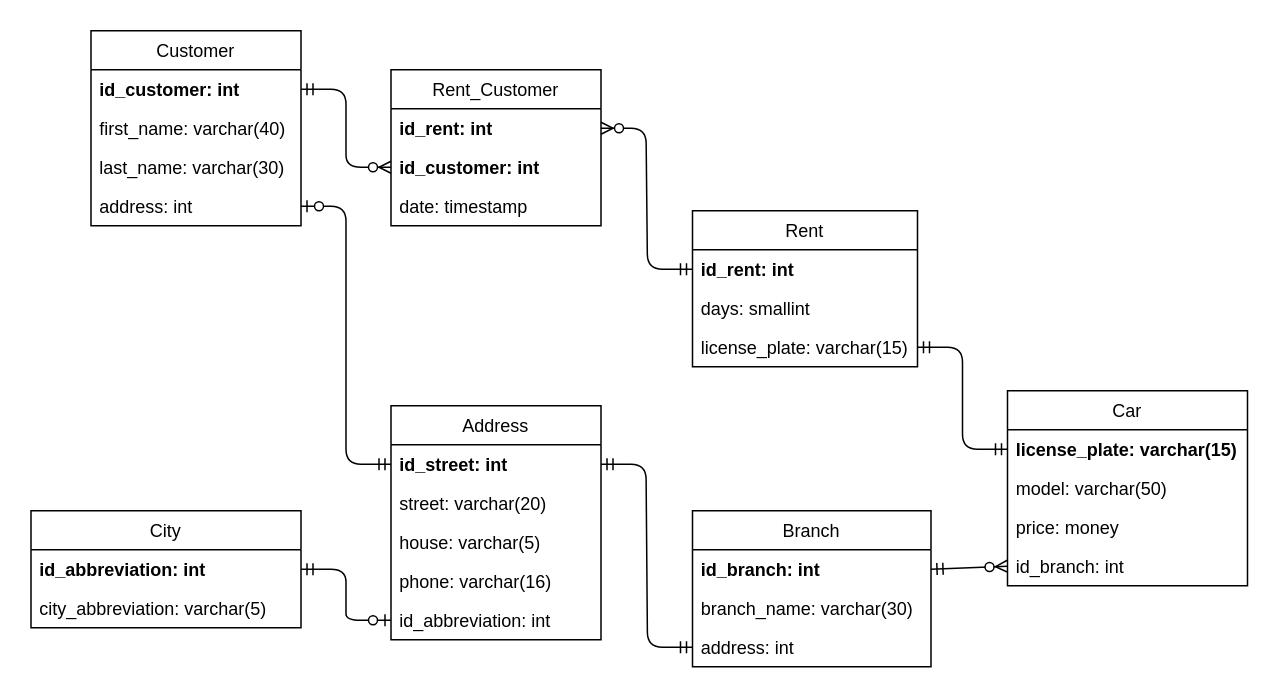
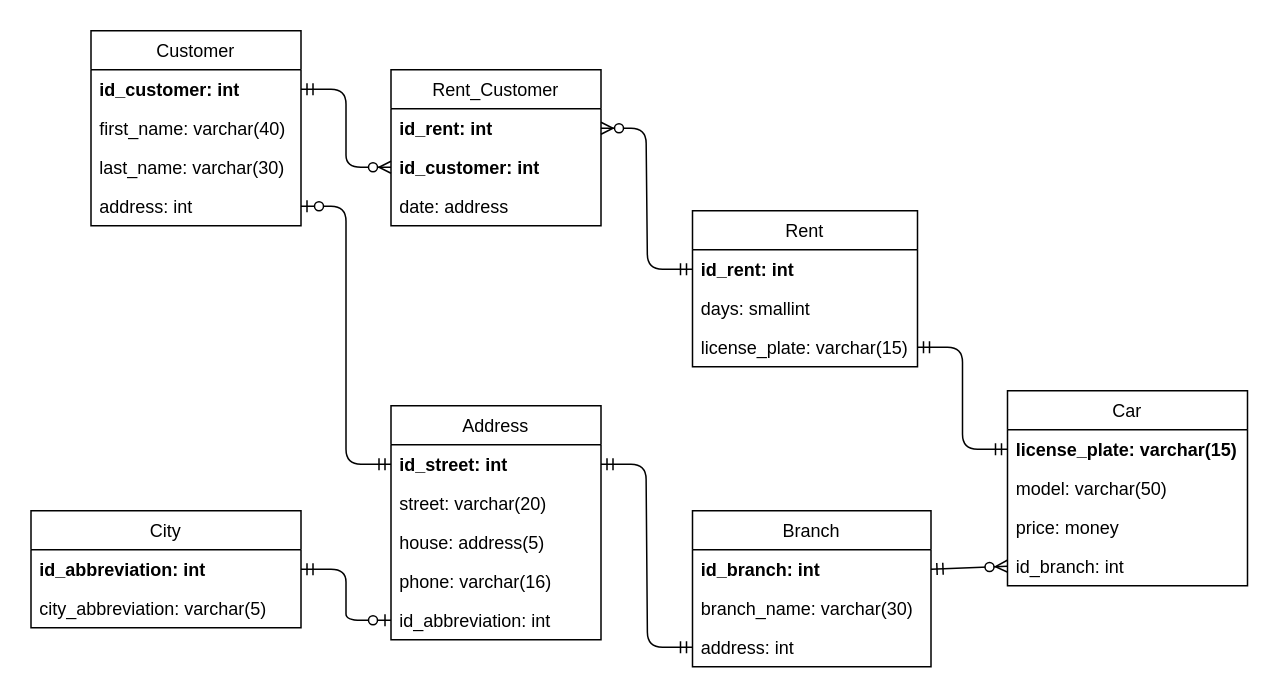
  <mxCell id="0" />
  <mxCell id="1" parent="0" />
  <mxCell id="2" value="Customer" style="swimlane;fontStyle=0;childLayout=stackLayout;horizontal=1;startSize=26;horizontalStack=0;resizeParent=1;resizeParentMax=0;resizeLast=0;collapsible=1;marginBottom=0;" vertex="1" parent="1"><mxGeometry x="60" y="20" width="140" height="130" as="geometry" /></mxCell>
  <mxCell id="3" value="id_customer: int" style="text;strokeColor=none;fillColor=none;align=left;verticalAlign=top;spacingLeft=4;spacingRight=4;overflow=hidden;rotatable=0;points=[[0,0.5],[1,0.5]];portConstraint=eastwest;fontStyle=1" vertex="1" parent="2"><mxGeometry y="26" width="140" height="26" as="geometry" /></mxCell>
  <mxCell id="4" value="first_name: varchar(40)" style="text;strokeColor=none;fillColor=none;align=left;verticalAlign=top;spacingLeft=4;spacingRight=4;overflow=hidden;rotatable=0;points=[[0,0.5],[1,0.5]];portConstraint=eastwest;" vertex="1" parent="2"><mxGeometry y="52" width="140" height="26" as="geometry" /></mxCell>
  <mxCell id="5" value="last_name: varchar(30)" style="text;strokeColor=none;fillColor=none;align=left;verticalAlign=top;spacingLeft=4;spacingRight=4;overflow=hidden;rotatable=0;points=[[0,0.5],[1,0.5]];portConstraint=eastwest;" vertex="1" parent="2"><mxGeometry y="78" width="140" height="26" as="geometry" /></mxCell>
  <mxCell id="6" value="address: int" style="text;strokeColor=none;fillColor=none;align=left;verticalAlign=top;spacingLeft=4;spacingRight=4;overflow=hidden;rotatable=0;points=[[0,0.5],[1,0.5]];portConstraint=eastwest;" vertex="1" parent="2"><mxGeometry y="104" width="140" height="26" as="geometry" /></mxCell>
  <mxCell id="7" value="Car" style="swimlane;fontStyle=0;childLayout=stackLayout;horizontal=1;startSize=26;horizontalStack=0;resizeParent=1;resizeParentMax=0;resizeLast=0;collapsible=1;marginBottom=0;" vertex="1" parent="1"><mxGeometry x="671" y="260" width="160" height="130" as="geometry" /></mxCell>
  <mxCell id="8" value="license_plate: varchar(15)" style="text;strokeColor=none;fillColor=none;align=left;verticalAlign=top;spacingLeft=4;spacingRight=4;overflow=hidden;rotatable=0;points=[[0,0.5],[1,0.5]];portConstraint=eastwest;fontStyle=1" vertex="1" parent="7"><mxGeometry y="26" width="160" height="26" as="geometry" /></mxCell>
  <mxCell id="9" value="model: varchar(50)" style="text;strokeColor=none;fillColor=none;align=left;verticalAlign=top;spacingLeft=4;spacingRight=4;overflow=hidden;rotatable=0;points=[[0,0.5],[1,0.5]];portConstraint=eastwest;" vertex="1" parent="7"><mxGeometry y="52" width="160" height="26" as="geometry" /></mxCell>
  <mxCell id="10" value="price: money" style="text;strokeColor=none;fillColor=none;align=left;verticalAlign=top;spacingLeft=4;spacingRight=4;overflow=hidden;rotatable=0;points=[[0,0.5],[1,0.5]];portConstraint=eastwest;" vertex="1" parent="7"><mxGeometry y="78" width="160" height="26" as="geometry" /></mxCell>
  <mxCell id="11" value="id_branch: int" style="text;strokeColor=none;fillColor=none;align=left;verticalAlign=top;spacingLeft=4;spacingRight=4;overflow=hidden;rotatable=0;points=[[0,0.5],[1,0.5]];portConstraint=eastwest;" vertex="1" parent="7"><mxGeometry y="104" width="160" height="26" as="geometry" /></mxCell>
  <mxCell id="12" value="Branch" style="swimlane;fontStyle=0;childLayout=stackLayout;horizontal=1;startSize=26;horizontalStack=0;resizeParent=1;resizeParentMax=0;resizeLast=0;collapsible=1;marginBottom=0;" vertex="1" parent="1"><mxGeometry x="461" y="340" width="159" height="104" as="geometry" /></mxCell>
  <mxCell id="13" value="id_branch: int" style="text;strokeColor=none;fillColor=none;align=left;verticalAlign=top;spacingLeft=4;spacingRight=4;overflow=hidden;rotatable=0;points=[[0,0.5],[1,0.5]];portConstraint=eastwest;fontStyle=1" vertex="1" parent="12"><mxGeometry y="26" width="159" height="26" as="geometry" /></mxCell>
  <mxCell id="14" value="branch_name: varchar(30)" style="text;strokeColor=none;fillColor=none;align=left;verticalAlign=top;spacingLeft=4;spacingRight=4;overflow=hidden;rotatable=0;points=[[0,0.5],[1,0.5]];portConstraint=eastwest;" vertex="1" parent="12"><mxGeometry y="52" width="159" height="26" as="geometry" /></mxCell>
  <mxCell id="15" value="address: int" style="text;strokeColor=none;fillColor=none;align=left;verticalAlign=top;spacingLeft=4;spacingRight=4;overflow=hidden;rotatable=0;points=[[0,0.5],[1,0.5]];portConstraint=eastwest;" vertex="1" parent="12"><mxGeometry y="78" width="159" height="26" as="geometry" /></mxCell>
  <mxCell id="16" value="Address" style="swimlane;fontStyle=0;childLayout=stackLayout;horizontal=1;startSize=26;horizontalStack=0;resizeParent=1;resizeParentMax=0;resizeLast=0;collapsible=1;marginBottom=0;" vertex="1" parent="1"><mxGeometry x="260" y="270" width="140" height="156" as="geometry" /></mxCell>
  <mxCell id="17" value="id_street: int" style="text;strokeColor=none;fillColor=none;align=left;verticalAlign=top;spacingLeft=4;spacingRight=4;overflow=hidden;rotatable=0;points=[[0,0.5],[1,0.5]];portConstraint=eastwest;fontStyle=1" vertex="1" parent="16"><mxGeometry y="26" width="140" height="26" as="geometry" /></mxCell>
  <mxCell id="18" value="street: varchar(20)" style="text;strokeColor=none;fillColor=none;align=left;verticalAlign=top;spacingLeft=4;spacingRight=4;overflow=hidden;rotatable=0;points=[[0,0.5],[1,0.5]];portConstraint=eastwest;" vertex="1" parent="16"><mxGeometry y="52" width="140" height="26" as="geometry" /></mxCell>
- <mxCell id="19" value="house: varchar(5)" style="text;strokeColor=none;fillColor=none;align=left;verticalAlign=top;spacingLeft=4;spacingRight=4;overflow=hidden;rotatable=0;points=[[0,0.5],[1,0.5]];portConstraint=eastwest;" vertex="1" parent="16"><mxGeometry y="78" width="140" height="26" as="geometry" /></mxCell>
+ <mxCell id="19" value="house: address(5)" style="text;strokeColor=none;fillColor=none;align=left;verticalAlign=top;spacingLeft=4;spacingRight=4;overflow=hidden;rotatable=0;points=[[0,0.5],[1,0.5]];portConstraint=eastwest;" vertex="1" parent="16"><mxGeometry y="78" width="140" height="26" as="geometry" /></mxCell>
  <mxCell id="20" value="phone: varchar(16)" style="text;strokeColor=none;fillColor=none;align=left;verticalAlign=top;spacingLeft=4;spacingRight=4;overflow=hidden;rotatable=0;points=[[0,0.5],[1,0.5]];portConstraint=eastwest;" vertex="1" parent="16"><mxGeometry y="104" width="140" height="26" as="geometry" /></mxCell>
  <mxCell id="21" value="id_abbreviation: int" style="text;strokeColor=none;fillColor=none;align=left;verticalAlign=top;spacingLeft=4;spacingRight=4;overflow=hidden;rotatable=0;points=[[0,0.5],[1,0.5]];portConstraint=eastwest;" vertex="1" parent="16"><mxGeometry y="130" width="140" height="26" as="geometry" /></mxCell>
  <mxCell id="22" value="City" style="swimlane;fontStyle=0;childLayout=stackLayout;horizontal=1;startSize=26;horizontalStack=0;resizeParent=1;resizeParentMax=0;resizeLast=0;collapsible=1;marginBottom=0;" vertex="1" parent="1"><mxGeometry x="20" y="340" width="180" height="78" as="geometry" /></mxCell>
  <mxCell id="23" value="id_abbreviation: int" style="text;strokeColor=none;fillColor=none;align=left;verticalAlign=top;spacingLeft=4;spacingRight=4;overflow=hidden;rotatable=0;points=[[0,0.5],[1,0.5]];portConstraint=eastwest;fontStyle=1" vertex="1" parent="22"><mxGeometry y="26" width="180" height="26" as="geometry" /></mxCell>
  <mxCell id="24" value="city_abbreviation: varchar(5)" style="text;strokeColor=none;fillColor=none;align=left;verticalAlign=top;spacingLeft=4;spacingRight=4;overflow=hidden;rotatable=0;points=[[0,0.5],[1,0.5]];portConstraint=eastwest;" vertex="1" parent="22"><mxGeometry y="52" width="180" height="26" as="geometry" /></mxCell>
  <mxCell id="25" value="Rent_Customer" style="swimlane;fontStyle=0;childLayout=stackLayout;horizontal=1;startSize=26;horizontalStack=0;resizeParent=1;resizeParentMax=0;resizeLast=0;collapsible=1;marginBottom=0;" vertex="1" parent="1"><mxGeometry x="260" y="46" width="140" height="104" as="geometry" /></mxCell>
  <mxCell id="26" value="id_rent: int" style="text;strokeColor=none;fillColor=none;align=left;verticalAlign=top;spacingLeft=4;spacingRight=4;overflow=hidden;rotatable=0;points=[[0,0.5],[1,0.5]];portConstraint=eastwest;fontStyle=1" vertex="1" parent="25"><mxGeometry y="26" width="140" height="26" as="geometry" /></mxCell>
  <mxCell id="27" value="id_customer: int" style="text;strokeColor=none;fillColor=none;align=left;verticalAlign=top;spacingLeft=4;spacingRight=4;overflow=hidden;rotatable=0;points=[[0,0.5],[1,0.5]];portConstraint=eastwest;fontStyle=1" vertex="1" parent="25"><mxGeometry y="52" width="140" height="26" as="geometry" /></mxCell>
- <mxCell id="28" value="date: timestamp" style="text;strokeColor=none;fillColor=none;align=left;verticalAlign=top;spacingLeft=4;spacingRight=4;overflow=hidden;rotatable=0;points=[[0,0.5],[1,0.5]];portConstraint=eastwest;" vertex="1" parent="25"><mxGeometry y="78" width="140" height="26" as="geometry" /></mxCell>
+ <mxCell id="28" value="date: address" style="text;strokeColor=none;fillColor=none;align=left;verticalAlign=top;spacingLeft=4;spacingRight=4;overflow=hidden;rotatable=0;points=[[0,0.5],[1,0.5]];portConstraint=eastwest;" vertex="1" parent="25"><mxGeometry y="78" width="140" height="26" as="geometry" /></mxCell>
  <mxCell id="29" value="Rent" style="swimlane;fontStyle=0;childLayout=stackLayout;horizontal=1;startSize=26;horizontalStack=0;resizeParent=1;resizeParentMax=0;resizeLast=0;collapsible=1;marginBottom=0;" vertex="1" parent="1"><mxGeometry x="461" y="140" width="150" height="104" as="geometry" /></mxCell>
  <mxCell id="30" value="id_rent: int" style="text;strokeColor=none;fillColor=none;align=left;verticalAlign=top;spacingLeft=4;spacingRight=4;overflow=hidden;rotatable=0;points=[[0,0.5],[1,0.5]];portConstraint=eastwest;fontStyle=1" vertex="1" parent="29"><mxGeometry y="26" width="150" height="26" as="geometry" /></mxCell>
  <mxCell id="31" value="days: smallint" style="text;strokeColor=none;fillColor=none;align=left;verticalAlign=top;spacingLeft=4;spacingRight=4;overflow=hidden;rotatable=0;points=[[0,0.5],[1,0.5]];portConstraint=eastwest;" vertex="1" parent="29"><mxGeometry y="52" width="150" height="26" as="geometry" /></mxCell>
  <mxCell id="32" value="license_plate: varchar(15)" style="text;strokeColor=none;fillColor=none;align=left;verticalAlign=top;spacingLeft=4;spacingRight=4;overflow=hidden;rotatable=0;points=[[0,0.5],[1,0.5]];portConstraint=eastwest;" vertex="1" parent="29"><mxGeometry y="78" width="150" height="26" as="geometry" /></mxCell>
  <mxCell id="33" value="" style="edgeStyle=entityRelationEdgeStyle;fontSize=12;html=1;endArrow=ERzeroToMany;startArrow=ERmandOne;exitX=1;exitY=0.5;exitDx=0;exitDy=0;entryX=0;entryY=0.5;entryDx=0;entryDy=0;" edge="1" parent="1" source="3" target="27"><mxGeometry width="100" height="100" relative="1" as="geometry"><mxPoint x="350" y="330" as="sourcePoint" /><mxPoint x="450" y="230" as="targetPoint" /></mxGeometry></mxCell>
  <mxCell id="34" value="" style="edgeStyle=entityRelationEdgeStyle;fontSize=12;html=1;endArrow=ERzeroToMany;startArrow=ERmandOne;exitX=0;exitY=0.5;exitDx=0;exitDy=0;entryX=1;entryY=0.5;entryDx=0;entryDy=0;" edge="1" parent="1" source="30" target="26"><mxGeometry width="100" height="100" relative="1" as="geometry"><mxPoint x="211" y="69" as="sourcePoint" /><mxPoint x="401" y="85" as="targetPoint" /></mxGeometry></mxCell>
  <mxCell id="35" value="" style="edgeStyle=entityRelationEdgeStyle;fontSize=12;html=1;endArrow=ERmandOne;startArrow=ERmandOne;entryX=1;entryY=0.5;entryDx=0;entryDy=0;exitX=0;exitY=0.5;exitDx=0;exitDy=0;" edge="1" parent="1" source="8" target="32"><mxGeometry width="100" height="100" relative="1" as="geometry"><mxPoint x="341" y="470" as="sourcePoint" /><mxPoint x="441" y="370" as="targetPoint" /></mxGeometry></mxCell>
  <mxCell id="36" value="" style="fontSize=12;html=1;endArrow=ERzeroToMany;startArrow=ERmandOne;exitX=1;exitY=0.5;exitDx=0;exitDy=0;entryX=0;entryY=0.5;entryDx=0;entryDy=0;" edge="1" parent="1" source="13" target="11"><mxGeometry width="100" height="100" relative="1" as="geometry"><mxPoint x="341" y="470" as="sourcePoint" /><mxPoint x="441" y="370" as="targetPoint" /></mxGeometry></mxCell>
  <mxCell id="37" value="" style="edgeStyle=entityRelationEdgeStyle;fontSize=12;html=1;endArrow=ERmandOne;startArrow=ERmandOne;entryX=1;entryY=0.5;entryDx=0;entryDy=0;exitX=0;exitY=0.5;exitDx=0;exitDy=0;" edge="1" parent="1" source="15" target="17"><mxGeometry width="100" height="100" relative="1" as="geometry"><mxPoint x="181" y="390" as="sourcePoint" /><mxPoint x="281" y="290" as="targetPoint" /></mxGeometry></mxCell>
  <mxCell id="38" value="" style="edgeStyle=entityRelationEdgeStyle;fontSize=12;html=1;endArrow=ERzeroToOne;startArrow=ERmandOne;entryX=1;entryY=0.5;entryDx=0;entryDy=0;exitX=0;exitY=0.5;exitDx=0;exitDy=0;" edge="1" parent="1" source="17" target="6"><mxGeometry width="100" height="100" relative="1" as="geometry"><mxPoint x="311" y="320" as="sourcePoint" /><mxPoint x="411" y="220" as="targetPoint" /></mxGeometry></mxCell>
  <mxCell id="39" value="" style="edgeStyle=entityRelationEdgeStyle;fontSize=12;html=1;endArrow=ERzeroToOne;startArrow=ERmandOne;entryX=0;entryY=0.5;entryDx=0;entryDy=0;exitX=1;exitY=0.5;exitDx=0;exitDy=0;" edge="1" parent="1" source="23" target="21"><mxGeometry width="100" height="100" relative="1" as="geometry"><mxPoint x="220" y="379" as="sourcePoint" /><mxPoint x="211" y="147" as="targetPoint" /></mxGeometry></mxCell>
